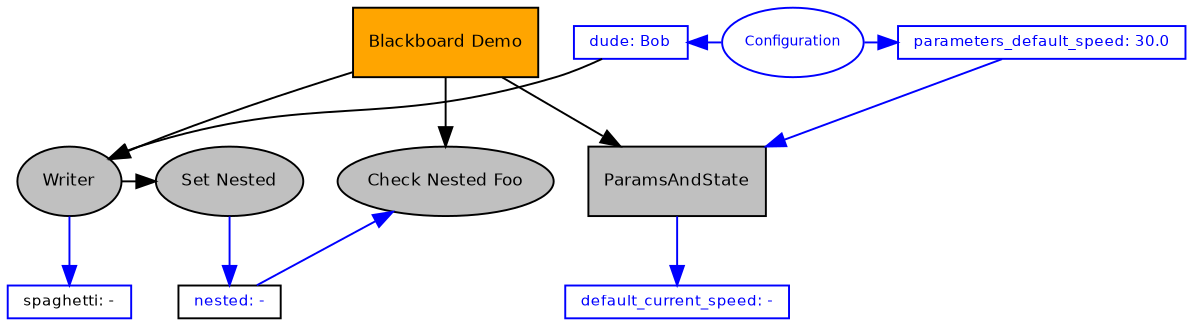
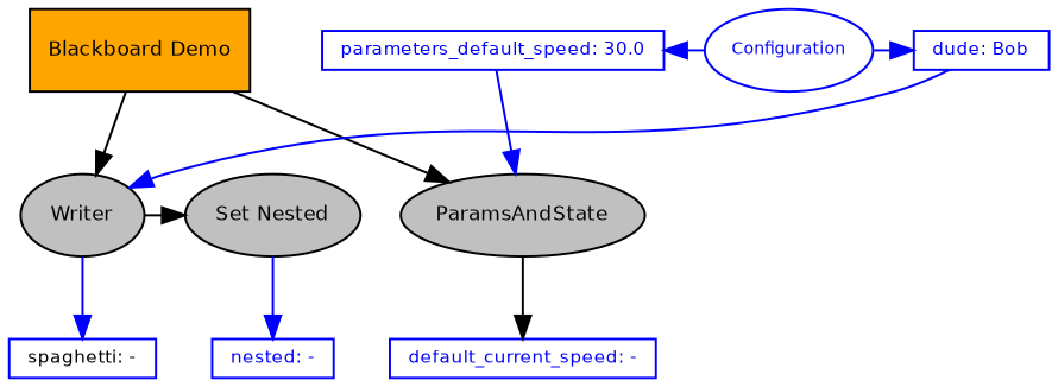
  digraph {
    fontname="DejaVu Sans"
    node [fillcolor=white fontcolor=black fontname="DejaVu Sans" fontsize=9 shape=box style=filled color=blue]
    edge [color=blue constraint=False fontname="DejaVu Sans"]
    n1 [fillcolor=gray label="Set Nested" shape=ellipse color=""]
    n2 [fillcolor=gray label=Writer shape=ellipse color=""]
-   n3 [fillcolor=gray label="Check Nested Foo" shape=ellipse color=""]
-   n4 [fillcolor=gray label=ParamsAndState color=""]
-   n5 [color=black fixedsize=False fontcolor=blue fontsize=8 height=0 label="nested: -" width=0]
+   n4 [fillcolor=gray label=ParamsAndState shape=ellipse color=""]
+   n5 [fixedsize=False fontcolor=blue fontsize=8 height=0 label="nested: -" width=0]
    n6 [fixedsize=False fontsize=8 height=0 label="spaghetti: -" width=0]
    n7 [fixedsize=False fontcolor=blue fontsize=8 height=0 label="default_current_speed: -" width=0]
    n8 [fillcolor=orange label="Blackboard Demo" color=""]
    n9 [fontcolor=blue fontsize=7 label=Configuration shape=ellipse]
    n10 [fixedsize=False fontcolor=blue fontsize=8 height=0 label="dude: Bob" width=0]
    n11 [fixedsize=False fontcolor=blue fontsize=8 height=0 label="parameters_default_speed: 30.0" width=0]
    subgraph sub_1 {
      label="children_of_Blackboard Demo"
      rank=same
      n1
      n2
-     n3
      n4
    }
    n1 -> n5 [constraint=True]
    n2 -> n1 [color="" constraint=""]
    n2 -> n6 [constraint=True]
-   n4 -> n7 [constraint=True]
-   n5 -> n3
+   n4 -> n7 [color=black constraint=True]
    n8 -> n2 [color="" constraint=""]
-   n8 -> n3 [color="" constraint=""]
    n8 -> n4 [color="" constraint=""]
    n9 -> n10
    n9 -> n11
-   n10 -> n2 [color=black]
+   n10 -> n2
    n11 -> n4
  }
